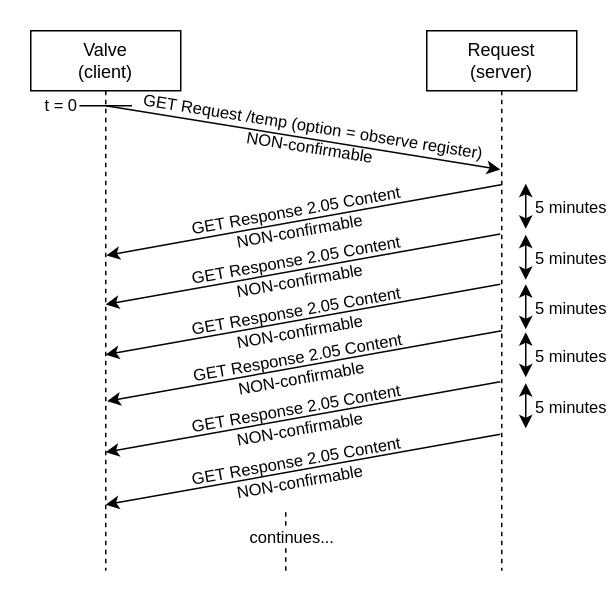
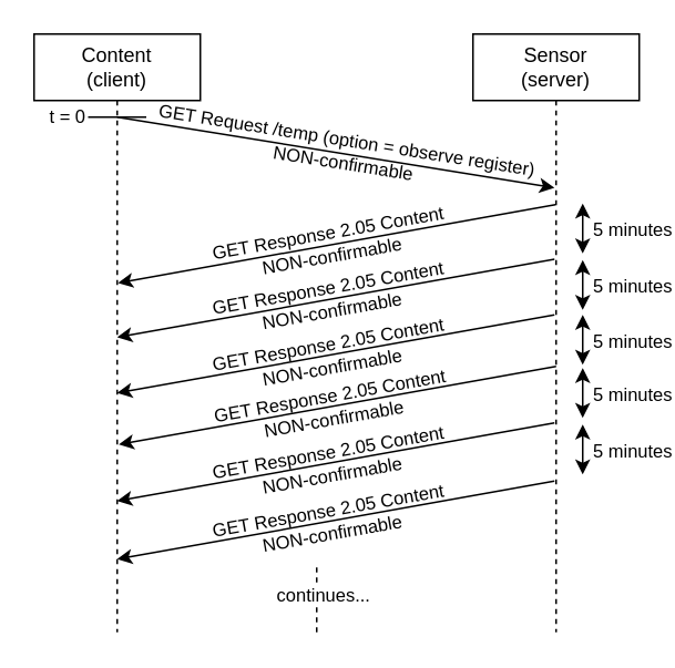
  <mxCell id="0" />
  <mxCell id="1" parent="0" />
- <mxCell id="2" value="Valve&lt;div&gt;(client)&lt;/div&gt;" style="shape=umlLifeline;perimeter=lifelinePerimeter;whiteSpace=wrap;html=1;container=1;dropTarget=0;collapsible=0;recursiveResize=0;outlineConnect=0;portConstraint=eastwest;newEdgeStyle={&quot;curved&quot;:0,&quot;rounded&quot;:0};" vertex="1" parent="1"><mxGeometry x="20" y="20" width="100" height="360" as="geometry" /></mxCell>
- <mxCell id="3" value="Request&lt;div&gt;(server)&lt;/div&gt;" style="shape=umlLifeline;perimeter=lifelinePerimeter;whiteSpace=wrap;html=1;container=1;dropTarget=0;collapsible=0;recursiveResize=0;outlineConnect=0;portConstraint=eastwest;newEdgeStyle={&quot;curved&quot;:0,&quot;rounded&quot;:0};" vertex="1" parent="1"><mxGeometry x="284" y="20" width="100" height="360" as="geometry" /></mxCell>
+ <mxCell id="2" value="Content&lt;div&gt;(client)&lt;/div&gt;" style="shape=umlLifeline;perimeter=lifelinePerimeter;whiteSpace=wrap;html=1;container=1;dropTarget=0;collapsible=0;recursiveResize=0;outlineConnect=0;portConstraint=eastwest;newEdgeStyle={&quot;curved&quot;:0,&quot;rounded&quot;:0};" vertex="1" parent="1"><mxGeometry x="20" y="20" width="100" height="360" as="geometry" /></mxCell>
+ <mxCell id="3" value="Sensor&lt;div&gt;(server)&lt;/div&gt;" style="shape=umlLifeline;perimeter=lifelinePerimeter;whiteSpace=wrap;html=1;container=1;dropTarget=0;collapsible=0;recursiveResize=0;outlineConnect=0;portConstraint=eastwest;newEdgeStyle={&quot;curved&quot;:0,&quot;rounded&quot;:0};" vertex="1" parent="1"><mxGeometry x="284" y="20" width="100" height="360" as="geometry" /></mxCell>
  <mxCell id="4" value="" style="endArrow=none;html=1;rounded=0;" edge="1" parent="1"><mxGeometry width="50" height="50" relative="1" as="geometry"><mxPoint x="52.495" y="70" as="sourcePoint" /><mxPoint x="87.5" y="70" as="targetPoint" /></mxGeometry></mxCell>
  <mxCell id="5" value="t = 0" style="edgeLabel;html=1;align=center;verticalAlign=middle;resizable=0;points=[];labelBackgroundColor=none;" vertex="1" connectable="0" parent="4"><mxGeometry x="0.584" y="1" relative="1" as="geometry"><mxPoint x="-41" as="offset" /></mxGeometry></mxCell>
  <mxCell id="6" value="" style="endArrow=classic;html=1;rounded=0;exitX=0.5;exitY=0.139;exitDx=0;exitDy=0;exitPerimeter=0;entryX=0.49;entryY=0.257;entryDx=0;entryDy=0;entryPerimeter=0;" edge="1" parent="1" source="2" target="3"><mxGeometry width="50" height="50" relative="1" as="geometry"><mxPoint x="190" y="140" as="sourcePoint" /><mxPoint x="260" y="130" as="targetPoint" /></mxGeometry></mxCell>
  <mxCell id="7" value="GET Request /temp (option = observe register)&lt;div&gt;NON-confirmable&lt;/div&gt;" style="edgeLabel;html=1;align=center;verticalAlign=middle;resizable=0;points=[];rotation=9;labelBackgroundColor=none;" vertex="1" connectable="0" parent="6"><mxGeometry x="-0.124" y="2" relative="1" as="geometry"><mxPoint x="21" y="4" as="offset" /></mxGeometry></mxCell>
  <mxCell id="8" value="" style="endArrow=classic;html=1;rounded=0;exitX=0.496;exitY=0.285;exitDx=0;exitDy=0;exitPerimeter=0;entryX=0.505;entryY=0.416;entryDx=0;entryDy=0;entryPerimeter=0;" edge="1" parent="1" source="3" target="2"><mxGeometry width="50" height="50" relative="1" as="geometry"><mxPoint x="420" y="190" as="sourcePoint" /><mxPoint x="130" y="180" as="targetPoint" /></mxGeometry></mxCell>
  <mxCell id="9" value="GET Response 2.05 Content&lt;div&gt;NON-confirmable&lt;/div&gt;" style="edgeLabel;html=1;align=center;verticalAlign=middle;resizable=0;points=[];labelBackgroundColor=none;rotation=350;" vertex="1" connectable="0" parent="8"><mxGeometry x="0.246" relative="1" as="geometry"><mxPoint x="28" y="-5" as="offset" /></mxGeometry></mxCell>
  <mxCell id="10" value="" style="endArrow=classic;html=1;rounded=0;exitX=0.496;exitY=0.285;exitDx=0;exitDy=0;exitPerimeter=0;entryX=0.505;entryY=0.416;entryDx=0;entryDy=0;entryPerimeter=0;" edge="1" parent="1"><mxGeometry width="50" height="50" relative="1" as="geometry"><mxPoint x="333" y="155.5" as="sourcePoint" /><mxPoint x="70" y="202.5" as="targetPoint" /></mxGeometry></mxCell>
  <mxCell id="11" value="GET Response 2.05 Content&lt;div&gt;NON-confirmable&lt;/div&gt;" style="edgeLabel;html=1;align=center;verticalAlign=middle;resizable=0;points=[];labelBackgroundColor=none;rotation=350;" vertex="1" connectable="0" parent="10"><mxGeometry x="0.246" relative="1" as="geometry"><mxPoint x="28" y="-5" as="offset" /></mxGeometry></mxCell>
  <mxCell id="12" value="" style="endArrow=classic;html=1;rounded=0;exitX=0.496;exitY=0.285;exitDx=0;exitDy=0;exitPerimeter=0;entryX=0.505;entryY=0.416;entryDx=0;entryDy=0;entryPerimeter=0;" edge="1" parent="1"><mxGeometry width="50" height="50" relative="1" as="geometry"><mxPoint x="333" y="189" as="sourcePoint" /><mxPoint x="70" y="236" as="targetPoint" /></mxGeometry></mxCell>
  <mxCell id="13" value="GET Response 2.05 Content&lt;div&gt;NON-confirmable&lt;/div&gt;" style="edgeLabel;html=1;align=center;verticalAlign=middle;resizable=0;points=[];labelBackgroundColor=none;rotation=350;" vertex="1" connectable="0" parent="12"><mxGeometry x="0.246" relative="1" as="geometry"><mxPoint x="28" y="-5" as="offset" /></mxGeometry></mxCell>
  <mxCell id="14" value="" style="endArrow=classic;html=1;rounded=0;exitX=0.496;exitY=0.285;exitDx=0;exitDy=0;exitPerimeter=0;entryX=0.505;entryY=0.416;entryDx=0;entryDy=0;entryPerimeter=0;" edge="1" parent="1"><mxGeometry width="50" height="50" relative="1" as="geometry"><mxPoint x="334" y="220" as="sourcePoint" /><mxPoint x="71" y="267" as="targetPoint" /></mxGeometry></mxCell>
  <mxCell id="15" value="GET Response 2.05 Content&lt;div&gt;NON-confirmable&lt;/div&gt;" style="edgeLabel;html=1;align=center;verticalAlign=middle;resizable=0;points=[];labelBackgroundColor=none;rotation=350;" vertex="1" connectable="0" parent="14"><mxGeometry x="0.246" relative="1" as="geometry"><mxPoint x="28" y="-5" as="offset" /></mxGeometry></mxCell>
  <mxCell id="16" value="" style="endArrow=none;dashed=1;html=1;rounded=0;" edge="1" parent="1"><mxGeometry width="50" height="50" relative="1" as="geometry"><mxPoint x="190" y="380" as="sourcePoint" /><mxPoint x="190" y="340" as="targetPoint" /></mxGeometry></mxCell>
  <mxCell id="17" value="continues..." style="edgeLabel;html=1;align=center;verticalAlign=middle;resizable=0;points=[];" vertex="1" connectable="0" parent="16"><mxGeometry x="0.192" y="-1" relative="1" as="geometry"><mxPoint x="2" y="1" as="offset" /></mxGeometry></mxCell>
  <mxCell id="18" value="" style="endArrow=classic;html=1;rounded=0;exitX=0.496;exitY=0.285;exitDx=0;exitDy=0;exitPerimeter=0;entryX=0.505;entryY=0.416;entryDx=0;entryDy=0;entryPerimeter=0;" edge="1" parent="1"><mxGeometry width="50" height="50" relative="1" as="geometry"><mxPoint x="333" y="254" as="sourcePoint" /><mxPoint x="70" y="301" as="targetPoint" /></mxGeometry></mxCell>
  <mxCell id="19" value="GET Response 2.05 Content&lt;div&gt;NON-confirmable&lt;/div&gt;" style="edgeLabel;html=1;align=center;verticalAlign=middle;resizable=0;points=[];labelBackgroundColor=none;rotation=350;" vertex="1" connectable="0" parent="18"><mxGeometry x="0.246" relative="1" as="geometry"><mxPoint x="28" y="-5" as="offset" /></mxGeometry></mxCell>
  <mxCell id="20" value="" style="endArrow=classic;html=1;rounded=0;exitX=0.496;exitY=0.285;exitDx=0;exitDy=0;exitPerimeter=0;entryX=0.505;entryY=0.416;entryDx=0;entryDy=0;entryPerimeter=0;" edge="1" parent="1"><mxGeometry width="50" height="50" relative="1" as="geometry"><mxPoint x="333" y="289" as="sourcePoint" /><mxPoint x="70" y="336" as="targetPoint" /></mxGeometry></mxCell>
  <mxCell id="21" value="GET Response 2.05 Content&lt;div&gt;NON-confirmable&lt;/div&gt;" style="edgeLabel;html=1;align=center;verticalAlign=middle;resizable=0;points=[];labelBackgroundColor=none;rotation=350;" vertex="1" connectable="0" parent="20"><mxGeometry x="0.246" relative="1" as="geometry"><mxPoint x="28" y="-5" as="offset" /></mxGeometry></mxCell>
  <mxCell id="22" value="" style="endArrow=classic;startArrow=classic;html=1;rounded=0;" edge="1" parent="1"><mxGeometry width="50" height="50" relative="1" as="geometry"><mxPoint x="350" y="152" as="sourcePoint" /><mxPoint x="350" y="122" as="targetPoint" /></mxGeometry></mxCell>
  <mxCell id="23" value="5 minutes" style="edgeLabel;html=1;align=center;verticalAlign=middle;resizable=0;points=[];labelBackgroundColor=none;" vertex="1" connectable="0" parent="22"><mxGeometry x="-0.115" relative="1" as="geometry"><mxPoint x="29" y="-2" as="offset" /></mxGeometry></mxCell>
  <mxCell id="24" value="" style="endArrow=classic;startArrow=classic;html=1;rounded=0;" edge="1" parent="1"><mxGeometry width="50" height="50" relative="1" as="geometry"><mxPoint x="350" y="186" as="sourcePoint" /><mxPoint x="350" y="156" as="targetPoint" /></mxGeometry></mxCell>
  <mxCell id="25" value="5 minutes" style="edgeLabel;html=1;align=center;verticalAlign=middle;resizable=0;points=[];labelBackgroundColor=none;" vertex="1" connectable="0" parent="24"><mxGeometry x="-0.115" relative="1" as="geometry"><mxPoint x="29" y="-2" as="offset" /></mxGeometry></mxCell>
  <mxCell id="26" value="" style="endArrow=classic;startArrow=classic;html=1;rounded=0;" edge="1" parent="1"><mxGeometry width="50" height="50" relative="1" as="geometry"><mxPoint x="350" y="219" as="sourcePoint" /><mxPoint x="350" y="189" as="targetPoint" /></mxGeometry></mxCell>
  <mxCell id="27" value="5 minutes" style="edgeLabel;html=1;align=center;verticalAlign=middle;resizable=0;points=[];labelBackgroundColor=none;" vertex="1" connectable="0" parent="26"><mxGeometry x="-0.115" relative="1" as="geometry"><mxPoint x="29" y="-2" as="offset" /></mxGeometry></mxCell>
  <mxCell id="28" value="" style="endArrow=classic;startArrow=classic;html=1;rounded=0;" edge="1" parent="1"><mxGeometry width="50" height="50" relative="1" as="geometry"><mxPoint x="350" y="251" as="sourcePoint" /><mxPoint x="350" y="221" as="targetPoint" /></mxGeometry></mxCell>
  <mxCell id="29" value="5 minutes" style="edgeLabel;html=1;align=center;verticalAlign=middle;resizable=0;points=[];labelBackgroundColor=none;" vertex="1" connectable="0" parent="28"><mxGeometry x="-0.115" relative="1" as="geometry"><mxPoint x="29" y="-2" as="offset" /></mxGeometry></mxCell>
  <mxCell id="30" value="" style="endArrow=classic;startArrow=classic;html=1;rounded=0;" edge="1" parent="1"><mxGeometry width="50" height="50" relative="1" as="geometry"><mxPoint x="350" y="285" as="sourcePoint" /><mxPoint x="350" y="255" as="targetPoint" /></mxGeometry></mxCell>
  <mxCell id="31" value="5 minutes" style="edgeLabel;html=1;align=center;verticalAlign=middle;resizable=0;points=[];labelBackgroundColor=none;" vertex="1" connectable="0" parent="30"><mxGeometry x="-0.115" relative="1" as="geometry"><mxPoint x="29" y="-2" as="offset" /></mxGeometry></mxCell>
